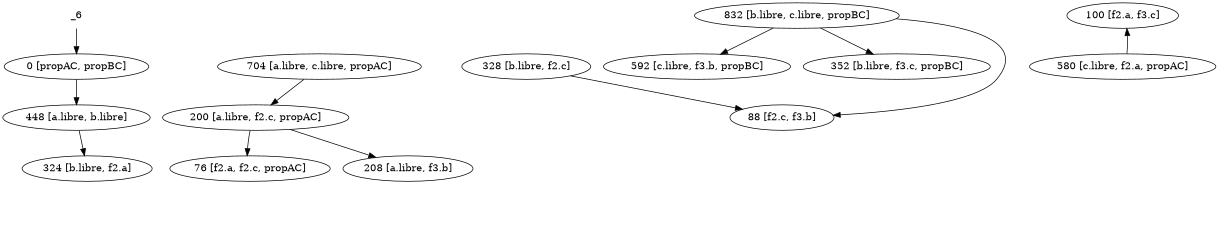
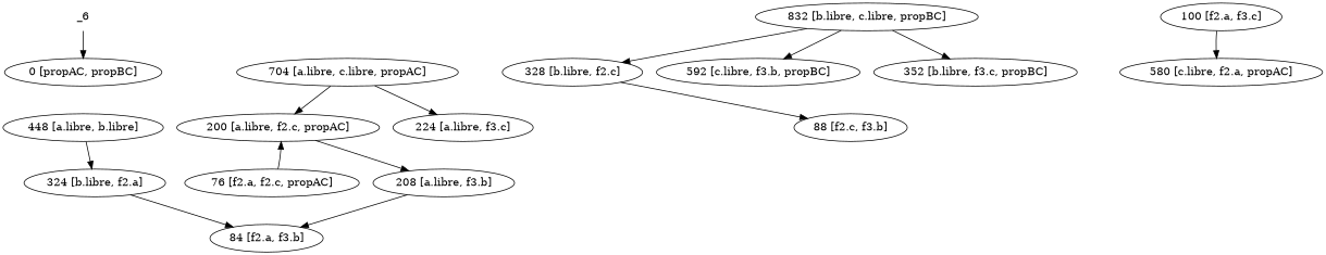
  digraph {
    n1 [label=_6 shape=none]
    n2 [label="0 [propAC, propBC]"]
    n3 [label="448 [a.libre, b.libre]"]
    n4 [label="324 [b.libre, f2.a]"]
    n5 [label="704 [a.libre, c.libre, propAC]"]
    n6 [label="200 [a.libre, f2.c, propAC]"]
+   n7 [label="224 [a.libre, f3.c]"]
    n8 [label="832 [b.libre, c.libre, propBC]"]
    n9 [label="328 [b.libre, f2.c]"]
    n10 [label="592 [c.libre, f3.b, propBC]"]
    n11 [label="352 [b.libre, f3.c, propBC]"]
    n12 [label="76 [f2.a, f2.c, propAC]"]
+   n13 [label="84 [f2.a, f3.b]"]
    n14 [label="100 [f2.a, f3.c]"]
    n15 [label="580 [c.libre, f2.a, propAC]"]
    n16 [label="88 [f2.c, f3.b]"]
    n17 [label="208 [a.libre, f3.b]"]
    n1 -> n2
-   n2 -> n3
    n3 -> n4
+   n4 -> n13
    n5 -> n6
-   n6 -> n12
+   n5 -> n7
+   n12 -> n6
    n6 -> n17
-   n8 -> n16
+   n8 -> n9
    n8 -> n10
    n8 -> n11
    n9 -> n16
-   n15 -> n14
+   n14 -> n15
+   n17 -> n13
  }
